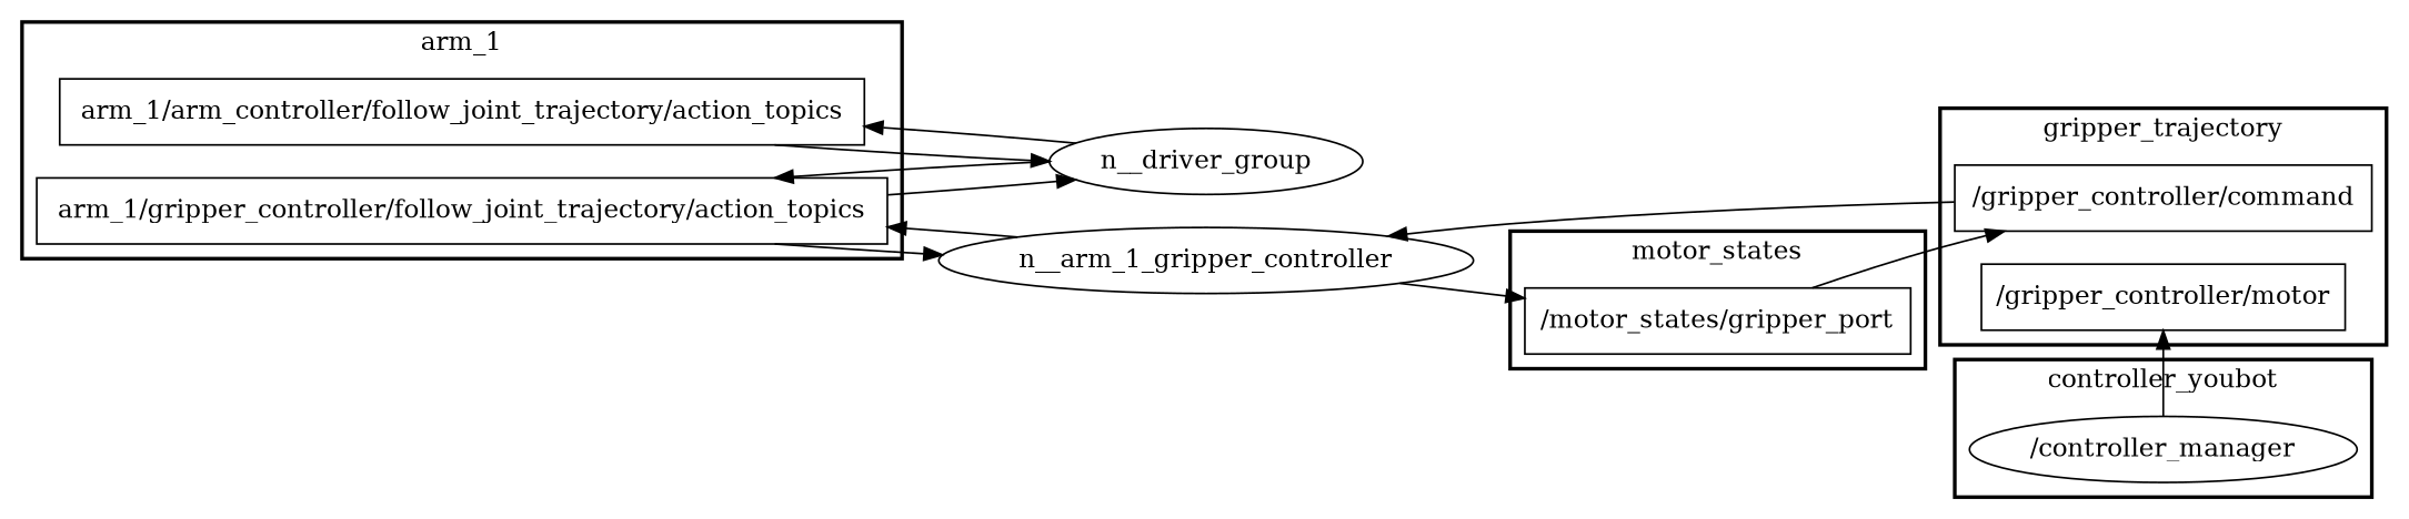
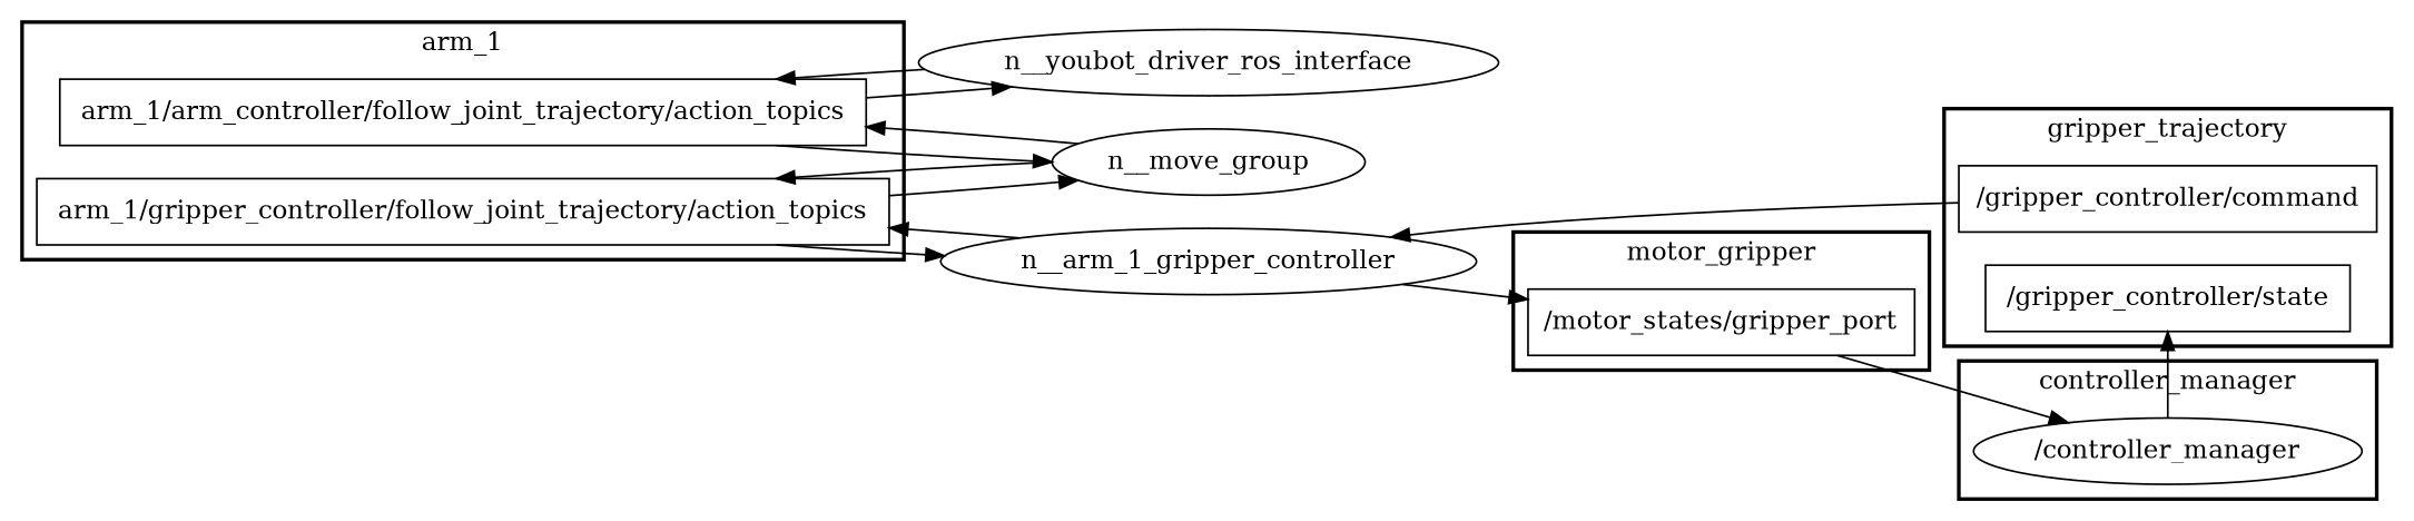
  digraph {
    compound=True
    rank=same
    rankdir=LR
    ranksep=0.2
    node [shape=box]
    edge [penwidth=1]
    n1 [height=0.5 label="/gripper_controller/command" width=3.1528]
-   n2 [height=0.5 label="/gripper_controller/motor" width=2.6806]
+   n2 [height=0.5 label="/gripper_controller/state" width=2.6806]
    n3 [height=0.5 label="/motor_states/gripper_port" width=2.9167]
    n4 [height=0.5 label="arm_1/arm_controller/follow_joint_trajectory/action_topics" width=6.0833]
    n5 [height=0.5 label="arm_1/gripper_controller/follow_joint_trajectory/action_topics" width=6.4306]
    n6 [height=0.5 label="/controller_manager" shape=ellipse width=2.9247]
    n__arm_1_gripper_controller [height=0.5 width=4.0441 shape=""]
-   n__move_group [height=0.5 width=2.3109 label=n__driver_group shape=""]
+   n__move_group [height=0.5 width=2.3109 shape=""]
+   n__youbot_driver_ros_interface [height=0.5 width=4.3691 shape=""]
    subgraph cluster_1 {
      label=gripper_trajectory
      style=bold
      n1
      n2
    }
    subgraph cluster_2 {
-     label=motor_states
+     label=motor_gripper
      style=bold
      n3
    }
    subgraph cluster_3 {
      label=arm_1
      style=bold
      n4
      n5
    }
    subgraph cluster_4 {
-     label=controller_youbot
+     label=controller_manager
      style=bold
      n6
    }
    n1 -> n__arm_1_gripper_controller
-   n3 -> n1
+   n3 -> n6
    n4 -> n__move_group
+   n4 -> n__youbot_driver_ros_interface
    n5 -> n__arm_1_gripper_controller
    n5 -> n__move_group
    n6 -> n2
    n__arm_1_gripper_controller -> n3
    n__arm_1_gripper_controller -> n5
    n__move_group -> n4
    n__move_group -> n5
+   n__youbot_driver_ros_interface -> n4
  }
